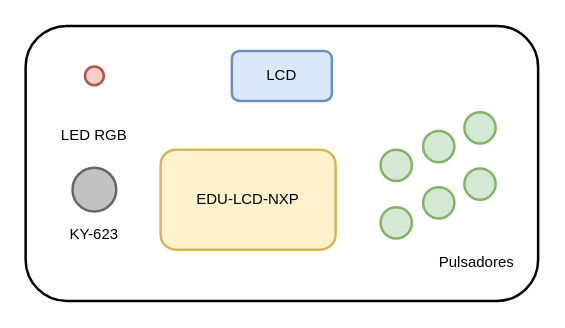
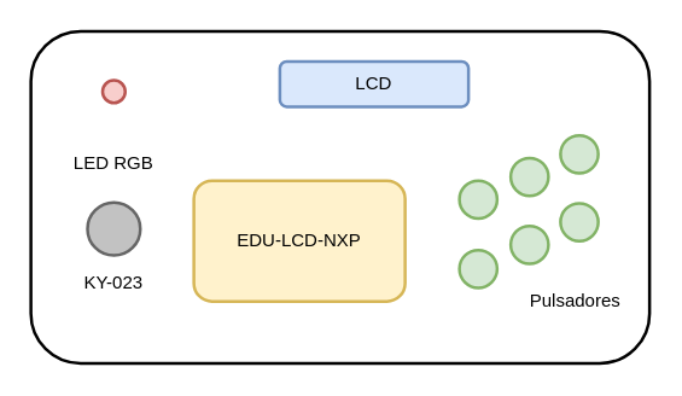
  <mxCell id="0" />
  <mxCell id="1" parent="0" />
  <mxCell id="2" value="" style="rounded=1;whiteSpace=wrap;html=1;strokeWidth=2;fillColor=none;" parent="1" vertex="1"><mxGeometry x="20" y="20" width="410" height="220" as="geometry" /></mxCell>
- <mxCell id="3" value="LCD" style="rounded=1;whiteSpace=wrap;html=1;imageWidth=80;fillColor=#dae8fc;strokeColor=#6c8ebf;strokeWidth=2;" parent="1" vertex="1"><mxGeometry x="185" y="40" width="80" height="40" as="geometry" /></mxCell>
+ <mxCell id="3" value="LCD" style="rounded=1;whiteSpace=wrap;html=1;imageWidth=80;fillColor=#dae8fc;strokeColor=#6c8ebf;strokeWidth=2;" parent="1" vertex="1"><mxGeometry x="185" y="40" width="125" height="30" as="geometry" /></mxCell>
  <mxCell id="4" value="EDU-LCD-NXP" style="rounded=1;whiteSpace=wrap;html=1;strokeWidth=2;fillColor=#fff2cc;strokeColor=#d6b656;" parent="1" vertex="1"><mxGeometry x="128" y="119" width="140" height="80" as="geometry" /></mxCell>
  <mxCell id="5" value="" style="ellipse;whiteSpace=wrap;html=1;aspect=fixed;strokeWidth=2;fillColor=#C2C2C2;fontColor=#333333;strokeColor=#666666;" parent="1" vertex="1"><mxGeometry x="57.5" y="133.5" width="35" height="35" as="geometry" /></mxCell>
- <mxCell id="6" value="KY-623" style="text;html=1;strokeColor=none;fillColor=none;align=center;verticalAlign=middle;whiteSpace=wrap;rounded=0;" parent="1" vertex="1"><mxGeometry x="45" y="171.5" width="60" height="30" as="geometry" /></mxCell>
+ <mxCell id="6" value="KY-023" style="text;html=1;strokeColor=none;fillColor=none;align=center;verticalAlign=middle;whiteSpace=wrap;rounded=0;" parent="1" vertex="1"><mxGeometry x="45" y="171.5" width="60" height="30" as="geometry" /></mxCell>
  <mxCell id="7" value="" style="ellipse;whiteSpace=wrap;html=1;aspect=fixed;strokeWidth=2;fillColor=#d5e8d4;strokeColor=#82b366;" parent="1" vertex="1"><mxGeometry x="304" y="119" width="25" height="25" as="geometry" /></mxCell>
  <mxCell id="8" value="" style="ellipse;whiteSpace=wrap;html=1;aspect=fixed;strokeWidth=2;fillColor=#d5e8d4;strokeColor=#82b366;" parent="1" vertex="1"><mxGeometry x="338" y="104" width="25" height="25" as="geometry" /></mxCell>
  <mxCell id="9" value="" style="ellipse;whiteSpace=wrap;html=1;aspect=fixed;strokeWidth=2;fillColor=#d5e8d4;strokeColor=#82b366;" parent="1" vertex="1"><mxGeometry x="371" y="89" width="25" height="25" as="geometry" /></mxCell>
  <mxCell id="10" value="" style="ellipse;whiteSpace=wrap;html=1;aspect=fixed;strokeWidth=2;fillColor=#d5e8d4;strokeColor=#82b366;" parent="1" vertex="1"><mxGeometry x="304" y="165" width="25" height="25" as="geometry" /></mxCell>
  <mxCell id="11" value="" style="ellipse;whiteSpace=wrap;html=1;aspect=fixed;strokeWidth=2;fillColor=#d5e8d4;strokeColor=#82b366;" parent="1" vertex="1"><mxGeometry x="338" y="149" width="25" height="25" as="geometry" /></mxCell>
  <mxCell id="12" value="" style="ellipse;whiteSpace=wrap;html=1;aspect=fixed;strokeWidth=2;fillColor=#d5e8d4;strokeColor=#82b366;" parent="1" vertex="1"><mxGeometry x="371" y="134" width="25" height="25" as="geometry" /></mxCell>
- <mxCell id="13" value="Pulsadores" style="text;html=1;strokeColor=none;fillColor=none;align=center;verticalAlign=middle;whiteSpace=wrap;rounded=0;" parent="1" vertex="1"><mxGeometry x="351" y="194" width="60" height="30" as="geometry" /></mxCell>
+ <mxCell id="13" value="Pulsadores" style="text;html=1;strokeColor=none;fillColor=none;align=center;verticalAlign=middle;whiteSpace=wrap;rounded=0;" parent="1" vertex="1"><mxGeometry x="351" y="184" width="60" height="30" as="geometry" /></mxCell>
  <mxCell id="14" value="" style="ellipse;whiteSpace=wrap;html=1;aspect=fixed;strokeWidth=2;fillColor=#f8cecc;strokeColor=#b85450;" parent="1" vertex="1"><mxGeometry x="67.5" y="52.5" width="15" height="15" as="geometry" /></mxCell>
  <mxCell id="15" value="LED RGB" style="text;html=1;strokeColor=none;fillColor=none;align=center;verticalAlign=middle;whiteSpace=wrap;rounded=0;" parent="1" vertex="1"><mxGeometry x="45" y="92.5" width="60" height="30" as="geometry" /></mxCell>
